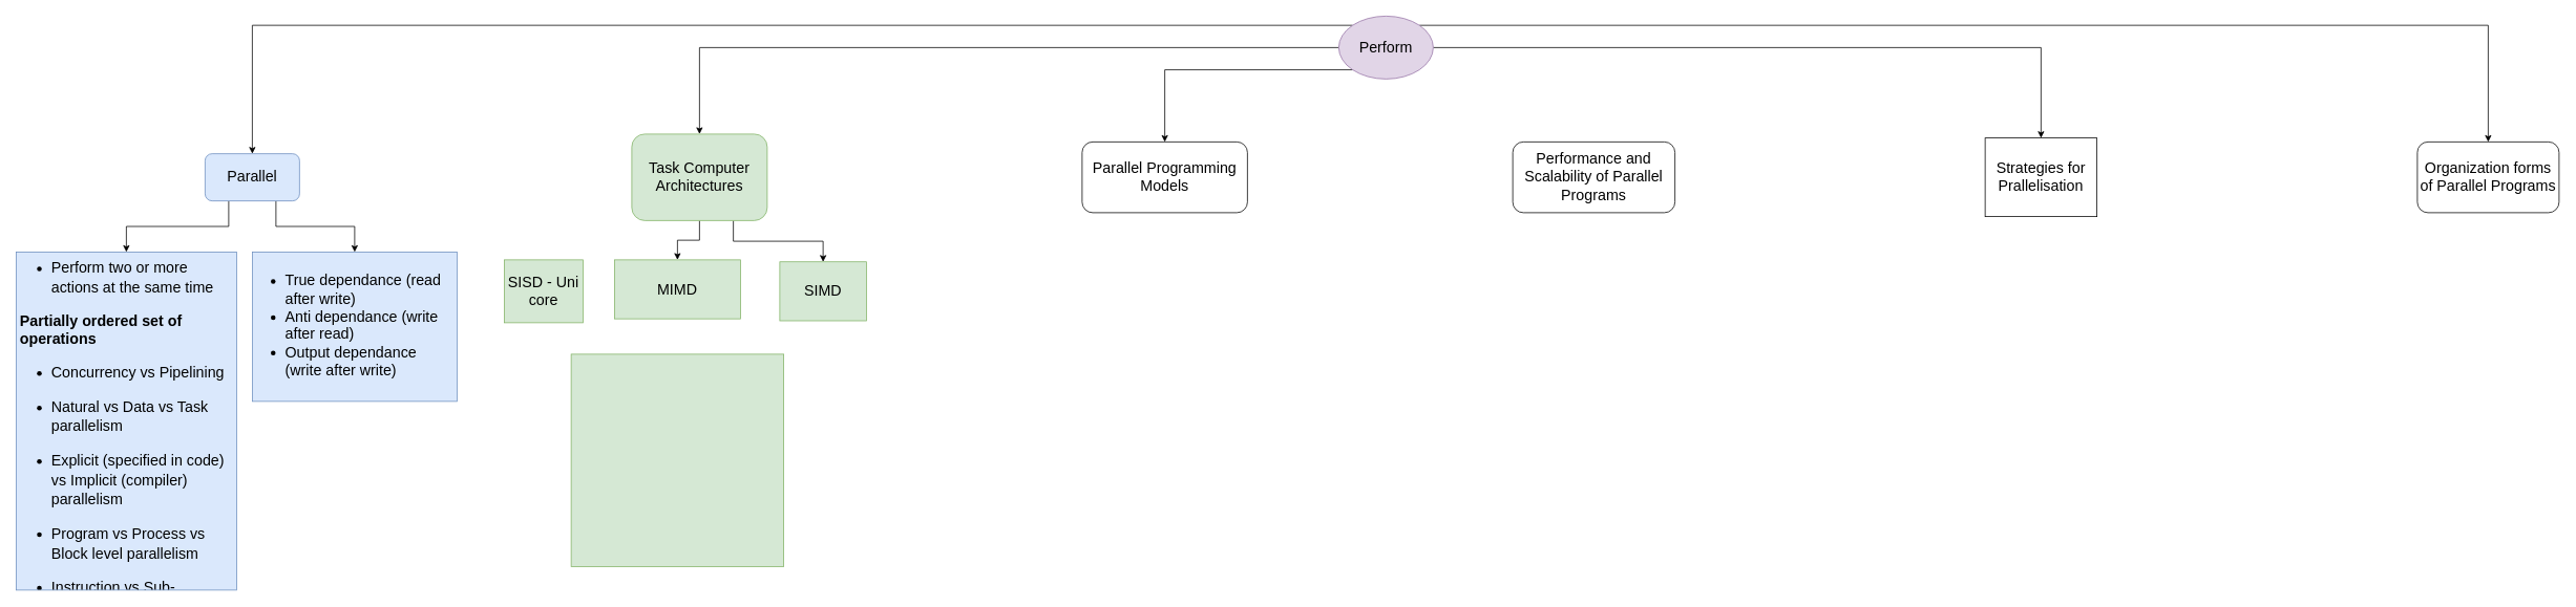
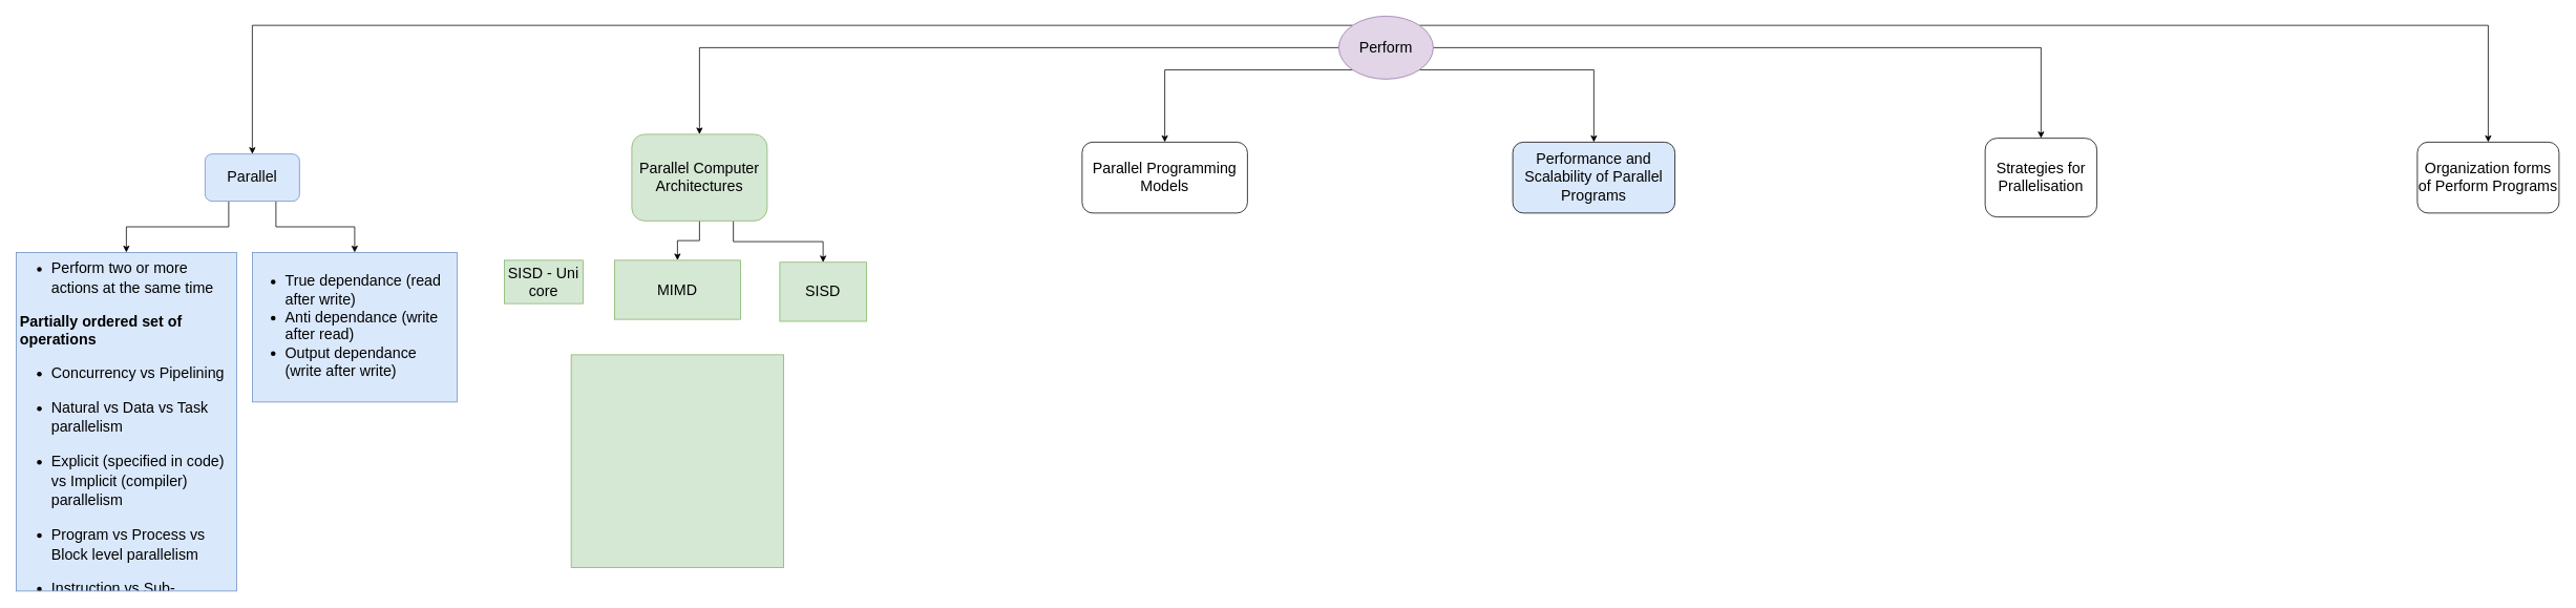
  <mxCell id="0" />
  <mxCell id="1" parent="0" />
+ <mxCell id="2" style="edgeStyle=orthogonalEdgeStyle;rounded=0;orthogonalLoop=1;jettySize=auto;html=1;exitX=1;exitY=1;exitDx=0;exitDy=0;entryX=0.5;entryY=0;entryDx=0;entryDy=0;fontSize=19;" edge="1" parent="1" source="8" target="17"><mxGeometry relative="1" as="geometry" /></mxCell>
  <mxCell id="3" style="edgeStyle=orthogonalEdgeStyle;rounded=0;orthogonalLoop=1;jettySize=auto;html=1;exitX=1;exitY=0.5;exitDx=0;exitDy=0;fontSize=19;" edge="1" parent="1" source="8" target="18"><mxGeometry relative="1" as="geometry" /></mxCell>
  <mxCell id="4" style="edgeStyle=orthogonalEdgeStyle;rounded=0;orthogonalLoop=1;jettySize=auto;html=1;exitX=1;exitY=0;exitDx=0;exitDy=0;entryX=0.5;entryY=0;entryDx=0;entryDy=0;fontSize=19;" edge="1" parent="1" source="8" target="12"><mxGeometry relative="1" as="geometry" /></mxCell>
  <mxCell id="5" style="edgeStyle=orthogonalEdgeStyle;rounded=0;orthogonalLoop=1;jettySize=auto;html=1;exitX=0;exitY=0;exitDx=0;exitDy=0;entryX=0.5;entryY=0;entryDx=0;entryDy=0;fontSize=19;" edge="1" parent="1" source="8" target="11"><mxGeometry relative="1" as="geometry" /></mxCell>
  <mxCell id="6" style="edgeStyle=orthogonalEdgeStyle;rounded=0;orthogonalLoop=1;jettySize=auto;html=1;exitX=0;exitY=1;exitDx=0;exitDy=0;entryX=0.5;entryY=0;entryDx=0;entryDy=0;fontSize=19;" edge="1" parent="1" source="8" target="16"><mxGeometry relative="1" as="geometry" /></mxCell>
  <mxCell id="7" style="edgeStyle=orthogonalEdgeStyle;rounded=0;orthogonalLoop=1;jettySize=auto;html=1;exitX=0;exitY=0.5;exitDx=0;exitDy=0;fontSize=19;" edge="1" parent="1" source="8" target="15"><mxGeometry relative="1" as="geometry" /></mxCell>
  <mxCell id="8" value="Perform" style="ellipse;whiteSpace=wrap;html=1;fontSize=19;fillColor=#e1d5e7;strokeColor=#9673a6;" vertex="1" parent="1"><mxGeometry x="1700" y="20" width="120" height="80" as="geometry" /></mxCell>
  <mxCell id="9" style="edgeStyle=orthogonalEdgeStyle;rounded=0;orthogonalLoop=1;jettySize=auto;html=1;exitX=0.75;exitY=1;exitDx=0;exitDy=0;entryX=0.5;entryY=0;entryDx=0;entryDy=0;fontSize=19;fontColor=#000000;" edge="1" parent="1" source="11" target="20"><mxGeometry relative="1" as="geometry" /></mxCell>
  <mxCell id="10" style="edgeStyle=orthogonalEdgeStyle;rounded=0;orthogonalLoop=1;jettySize=auto;html=1;exitX=0.25;exitY=1;exitDx=0;exitDy=0;entryX=0.5;entryY=0;entryDx=0;entryDy=0;fontSize=19;fontColor=#000000;" edge="1" parent="1" source="11" target="19"><mxGeometry relative="1" as="geometry" /></mxCell>
  <mxCell id="11" value="Parallel" style="rounded=1;whiteSpace=wrap;html=1;flipH=1;fontSize=19;fillColor=#dae8fc;strokeColor=#6c8ebf;" vertex="1" parent="1"><mxGeometry x="260" y="195" width="120" height="60" as="geometry" /></mxCell>
- <mxCell id="12" value="Organization forms of Parallel Programs" style="rounded=1;whiteSpace=wrap;html=1;fontSize=19;" vertex="1" parent="1"><mxGeometry x="3070" y="180" width="180" height="90" as="geometry" /></mxCell>
+ <mxCell id="12" value="Organization forms of Perform Programs" style="rounded=1;whiteSpace=wrap;html=1;fontSize=19;" vertex="1" parent="1"><mxGeometry x="3070" y="180" width="180" height="90" as="geometry" /></mxCell>
  <mxCell id="13" style="edgeStyle=orthogonalEdgeStyle;rounded=0;orthogonalLoop=1;jettySize=auto;html=1;exitX=0.5;exitY=1;exitDx=0;exitDy=0;entryX=0.5;entryY=0;entryDx=0;entryDy=0;fontSize=19;fontColor=#000000;" edge="1" parent="1" source="15" target="23"><mxGeometry relative="1" as="geometry" /></mxCell>
  <mxCell id="14" style="edgeStyle=orthogonalEdgeStyle;rounded=0;orthogonalLoop=1;jettySize=auto;html=1;exitX=0.75;exitY=1;exitDx=0;exitDy=0;entryX=0.5;entryY=0;entryDx=0;entryDy=0;fontSize=19;fontColor=#000000;" edge="1" parent="1" source="15" target="22"><mxGeometry relative="1" as="geometry" /></mxCell>
- <mxCell id="15" value="Task Computer Architectures" style="rounded=1;whiteSpace=wrap;html=1;flipH=1;fontSize=19;fillColor=#d5e8d4;strokeColor=#82b366;" vertex="1" parent="1"><mxGeometry x="802" y="170" width="172" height="110" as="geometry" /></mxCell>
+ <mxCell id="15" value="Parallel Computer Architectures" style="rounded=1;whiteSpace=wrap;html=1;flipH=1;fontSize=19;fillColor=#d5e8d4;strokeColor=#82b366;" vertex="1" parent="1"><mxGeometry x="802" y="170" width="172" height="110" as="geometry" /></mxCell>
  <mxCell id="16" value="Parallel Programming Models" style="rounded=1;whiteSpace=wrap;html=1;flipH=1;fontSize=19;" vertex="1" parent="1"><mxGeometry x="1374" y="180" width="210" height="90" as="geometry" /></mxCell>
- <mxCell id="17" value="Performance and Scalability of Parallel Programs" style="rounded=1;whiteSpace=wrap;html=1;flipH=1;fontSize=19;" vertex="1" parent="1"><mxGeometry x="1921" y="180" width="206" height="90" as="geometry" /></mxCell>
- <mxCell id="18" value="Strategies for Prallelisation" style="whiteSpace=wrap;html=1;flipH=1;fontSize=19;rounded=0;" vertex="1" parent="1"><mxGeometry x="2521" y="175" width="142" height="100" as="geometry" /></mxCell>
+ <mxCell id="17" value="Performance and Scalability of Parallel Programs" style="rounded=1;whiteSpace=wrap;html=1;flipH=1;fontSize=19;fillColor=#dae8fc;" vertex="1" parent="1"><mxGeometry x="1921" y="180" width="206" height="90" as="geometry" /></mxCell>
+ <mxCell id="18" value="Strategies for Prallelisation" style="rounded=1;whiteSpace=wrap;html=1;flipH=1;fontSize=19;" vertex="1" parent="1"><mxGeometry x="2521" y="175" width="142" height="100" as="geometry" /></mxCell>
  <mxCell id="19" value="&lt;p style=&quot;&quot;&gt;&lt;/p&gt;&lt;ul style=&quot;line-height: 1.3;&quot;&gt;&lt;li&gt;Perform two or more actions at the same time&lt;/li&gt;&lt;/ul&gt;&lt;div&gt;&lt;b&gt;Partially ordered set of operations&lt;/b&gt;&lt;/div&gt;&lt;ul style=&quot;line-height: 1.3;&quot;&gt;&lt;li&gt;Concurrency vs Pipelining&lt;/li&gt;&lt;/ul&gt;&lt;ul style=&quot;line-height: 1.3;&quot;&gt;&lt;li&gt;Natural vs Data vs Task parallelism&amp;nbsp;&lt;/li&gt;&lt;/ul&gt;&lt;ul style=&quot;line-height: 1.3;&quot;&gt;&lt;li&gt;Explicit (specified in code) vs Implicit (compiler) parallelism&lt;/li&gt;&lt;/ul&gt;&lt;ul style=&quot;line-height: 1.3;&quot;&gt;&lt;li&gt;Program vs Process vs Block level parallelism&lt;/li&gt;&lt;/ul&gt;&lt;ul style=&quot;line-height: 1.3;&quot;&gt;&lt;li&gt;Instruction vs Sub-operation level&lt;/li&gt;&lt;/ul&gt;&lt;p&gt;&lt;/p&gt;" style="text;html=1;strokeColor=#6c8ebf;fillColor=#dae8fc;spacing=5;spacingTop=-20;whiteSpace=wrap;overflow=hidden;rounded=0;fontSize=19;" vertex="1" parent="1"><mxGeometry x="20" y="320" width="280" height="430" as="geometry" /></mxCell>
  <mxCell id="20" value="&lt;ul&gt;&lt;li&gt;True dependance (read after write)&lt;/li&gt;&lt;li&gt;Anti dependance (write after read)&lt;/li&gt;&lt;li&gt;Output dependance (write after write)&lt;/li&gt;&lt;/ul&gt;&lt;div&gt;&lt;br&gt;&lt;/div&gt;&lt;div&gt;&lt;br&gt;&lt;/div&gt;&lt;div&gt;&lt;br&gt;&lt;/div&gt;" style="rounded=0;whiteSpace=wrap;html=1;fontSize=19;fillColor=#dae8fc;strokeColor=#6c8ebf;align=left;verticalAlign=top;" vertex="1" parent="1"><mxGeometry x="320" y="320" width="260" height="190" as="geometry" /></mxCell>
- <mxCell id="21" value="&lt;div style=&quot;&quot;&gt;&lt;span style=&quot;background-color: initial;&quot;&gt;SISD - Uni core&lt;/span&gt;&lt;/div&gt;" style="rounded=0;whiteSpace=wrap;html=1;fontSize=19;fillColor=#d5e8d4;strokeColor=#82b366;align=center;verticalAlign=middle;" vertex="1" parent="1"><mxGeometry x="640" y="330" width="100" height="80" as="geometry" /></mxCell>
- <mxCell id="22" value="SIMD" style="rounded=0;whiteSpace=wrap;html=1;fontSize=19;fillColor=#d5e8d4;strokeColor=#82b366;align=center;verticalAlign=middle;" vertex="1" parent="1"><mxGeometry x="990" y="332.5" width="110" height="75" as="geometry" /></mxCell>
+ <mxCell id="21" value="&lt;div style=&quot;&quot;&gt;&lt;span style=&quot;background-color: initial;&quot;&gt;SISD - Uni core&lt;/span&gt;&lt;/div&gt;" style="rounded=0;whiteSpace=wrap;html=1;fontSize=19;fillColor=#d5e8d4;strokeColor=#82b366;align=center;verticalAlign=middle;" vertex="1" parent="1"><mxGeometry x="640" y="330" width="100" height="55" as="geometry" /></mxCell>
+ <mxCell id="22" value="SISD" style="rounded=0;whiteSpace=wrap;html=1;fontSize=19;fillColor=#d5e8d4;strokeColor=#82b366;align=center;verticalAlign=middle;" vertex="1" parent="1"><mxGeometry x="990" y="332.5" width="110" height="75" as="geometry" /></mxCell>
  <mxCell id="23" value="MIMD" style="rounded=0;whiteSpace=wrap;html=1;fontSize=19;fillColor=#d5e8d4;strokeColor=#82b366;align=center;verticalAlign=middle;" vertex="1" parent="1"><mxGeometry x="780" y="330" width="160" height="75" as="geometry" /></mxCell>
  <mxCell id="24" value="" style="whiteSpace=wrap;html=1;fontSize=19;fillColor=#d5e8d4;strokeColor=#82b366;rounded=0;fontColor=#000000;" vertex="1" parent="1"><mxGeometry x="725" y="450" width="270" height="270" as="geometry" /></mxCell>
